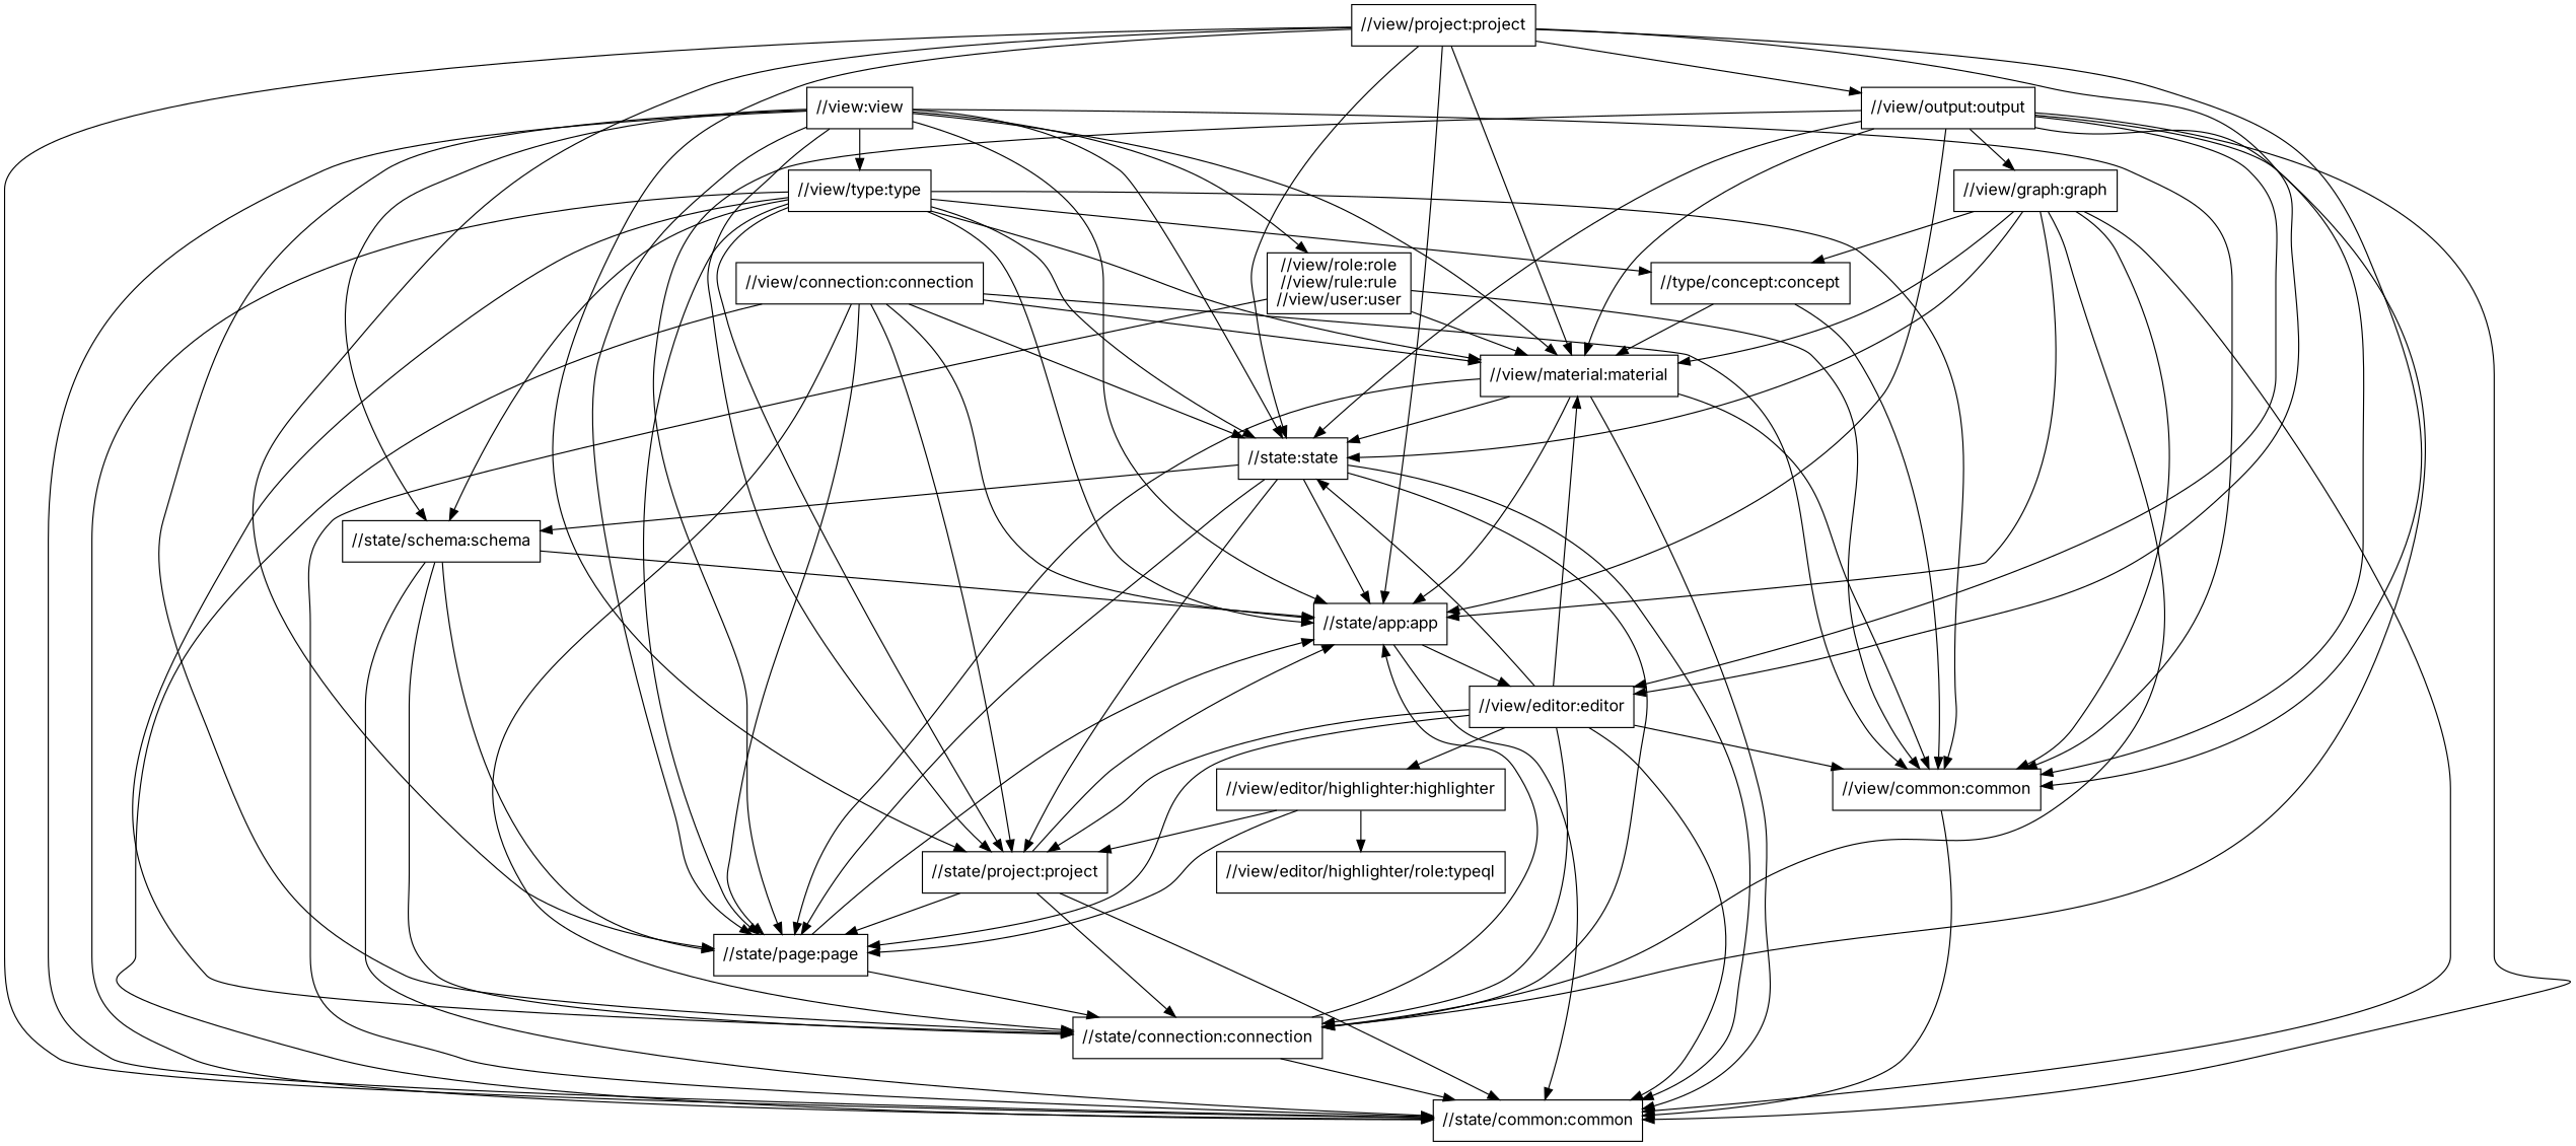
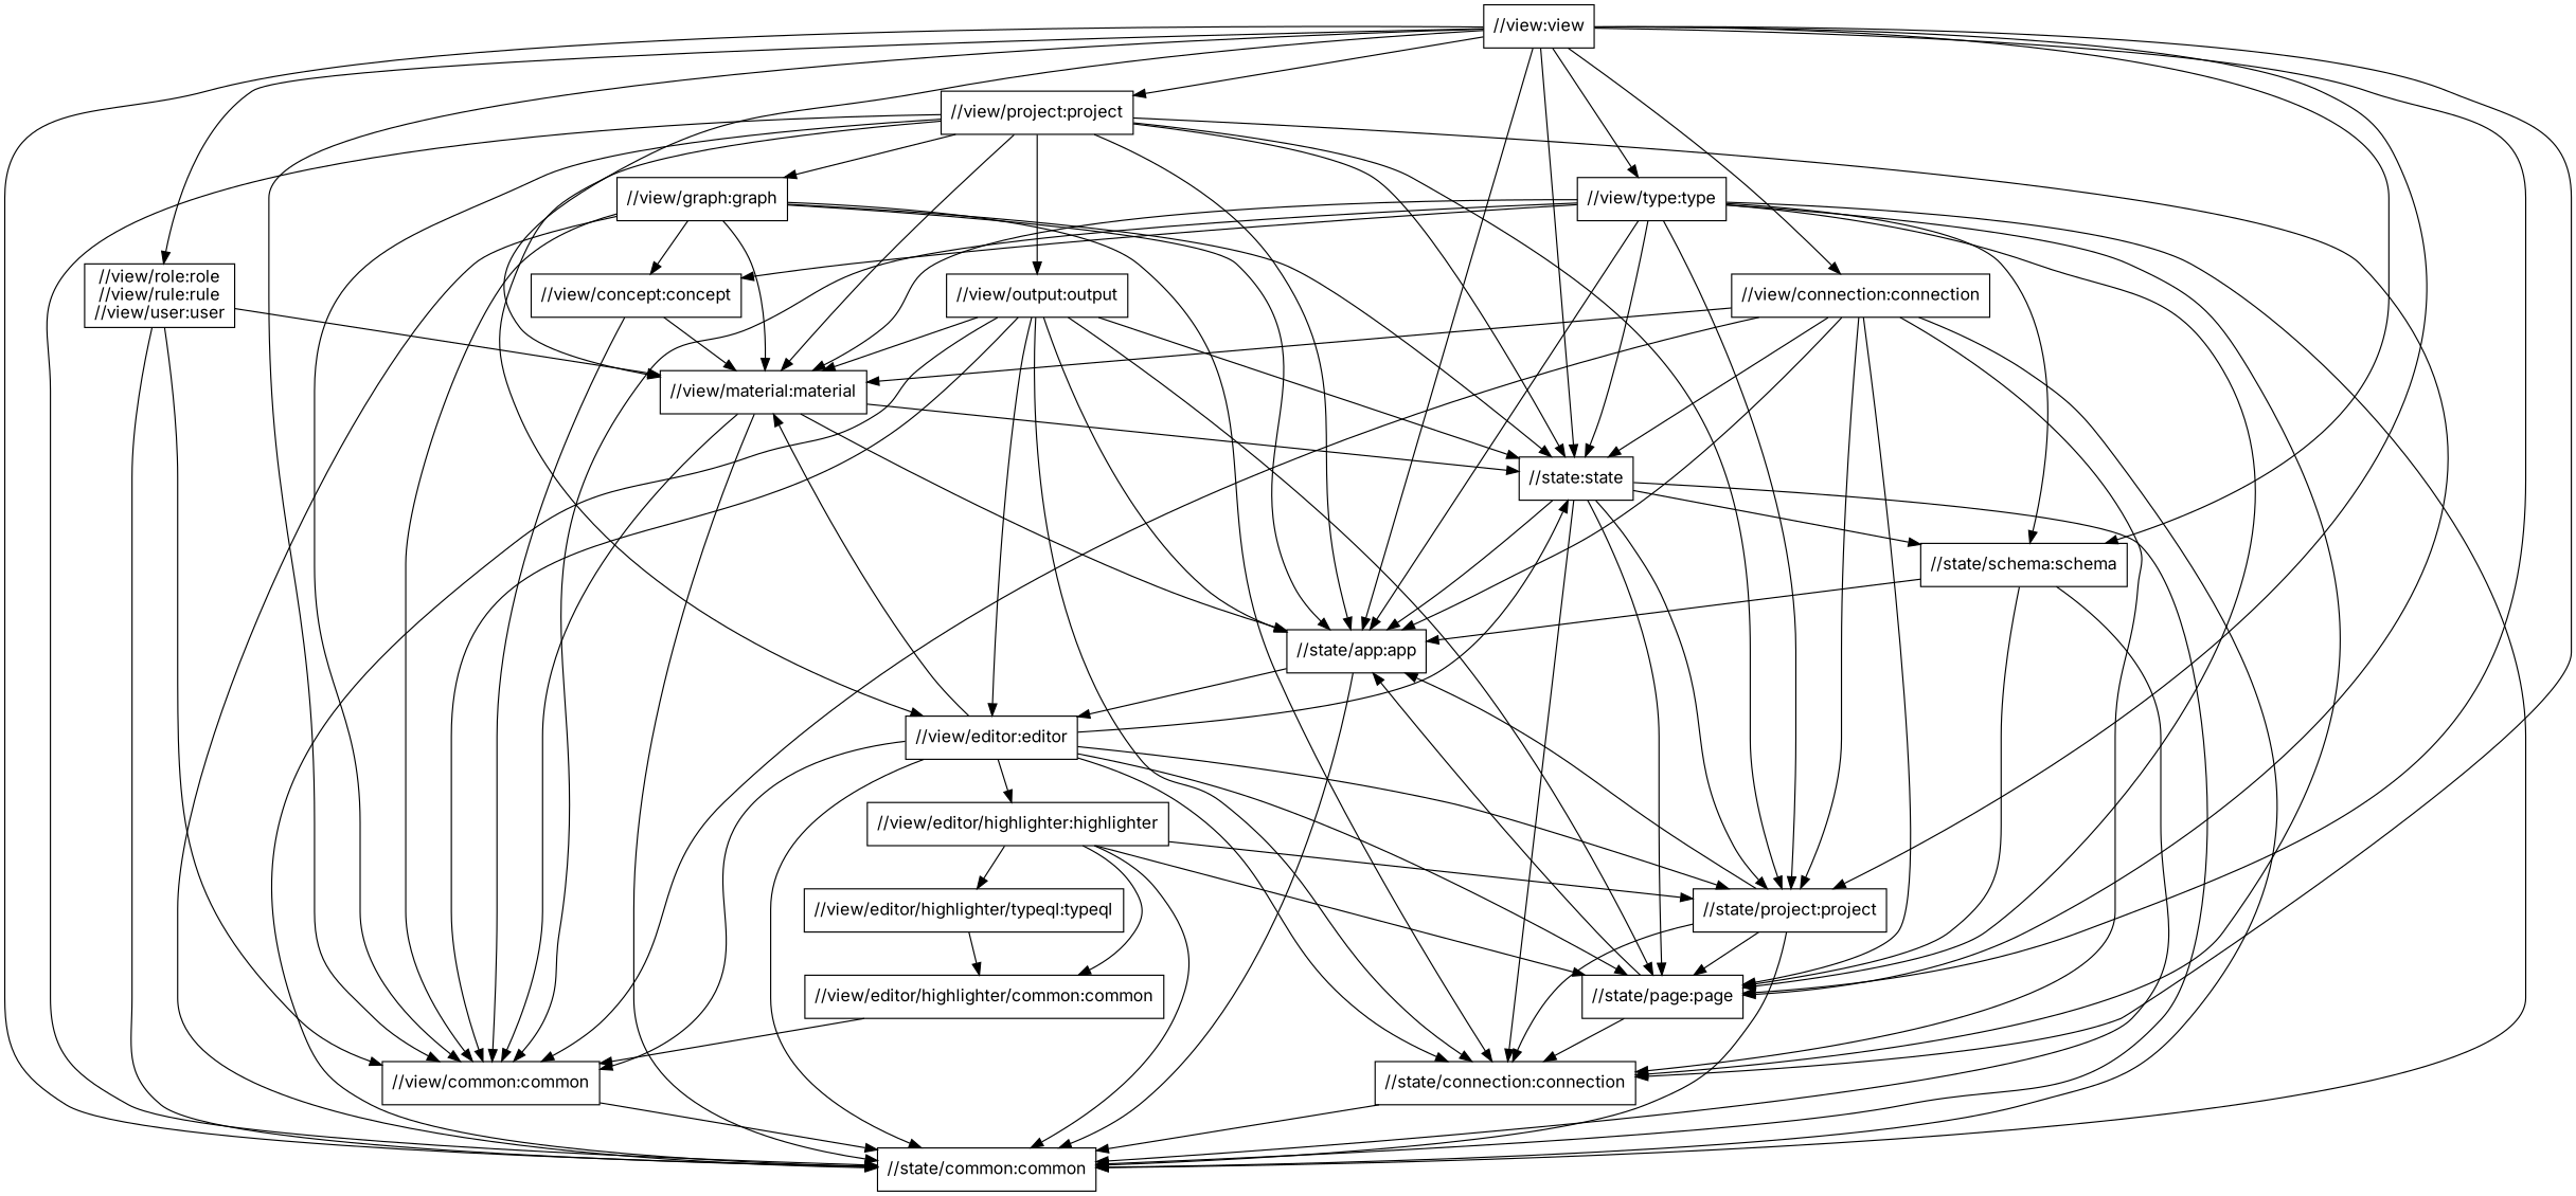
  digraph {
    fontname=Inter
    node [fontname=Inter shape=box]
    edge [fontname=Inter]
    "//view:view"
    "//view/role:role\n//view/rule:rule\n//view/user:user"
    "//state:state"
    "//state/app:app"
    "//state/common:common"
    "//state/connection:connection"
    "//state/page:page"
    "//state/project:project"
    "//state/schema:schema"
    "//view/common:common"
    "//view/connection:connection"
    "//view/material:material"
    "//view/project:project"
    "//view/type:type"
    "//view/editor:editor"
    "//view/output:output"
-   "//view/concept:concept" [label="//type/concept:concept"]
+   "//view/concept:concept"
    "//view/editor/highlighter:highlighter"
    "//view/graph:graph"
-   "//view/editor/highlighter/typeql:typeql" [label="//view/editor/highlighter/role:typeql"]
+   "//view/editor/highlighter/common:common"
+   "//view/editor/highlighter/typeql:typeql"
    "//view:view" -> "//view/role:role\n//view/rule:rule\n//view/user:user"
    "//view:view" -> "//state:state"
    "//view:view" -> "//state/app:app"
    "//view:view" -> "//state/common:common"
    "//view:view" -> "//state/connection:connection"
    "//view:view" -> "//state/page:page"
    "//view:view" -> "//state/project:project"
    "//view:view" -> "//state/schema:schema"
    "//view:view" -> "//view/common:common"
+   "//view:view" -> "//view/connection:connection"
    "//view:view" -> "//view/material:material"
+   "//view:view" -> "//view/project:project"
    "//view:view" -> "//view/type:type"
    "//view/role:role\n//view/rule:rule\n//view/user:user" -> "//state/common:common"
    "//view/role:role\n//view/rule:rule\n//view/user:user" -> "//view/common:common"
    "//view/role:role\n//view/rule:rule\n//view/user:user" -> "//view/material:material"
    "//state:state" -> "//state/app:app"
    "//state:state" -> "//state/common:common"
    "//state:state" -> "//state/connection:connection"
    "//state:state" -> "//state/page:page"
    "//state:state" -> "//state/project:project"
    "//state:state" -> "//state/schema:schema"
    "//state/app:app" -> "//state/common:common"
    "//state/app:app" -> "//view/editor:editor"
-   "//state/connection:connection" -> "//state/app:app"
    "//state/connection:connection" -> "//state/common:common"
    "//state/page:page" -> "//state/app:app"
    "//state/page:page" -> "//state/connection:connection"
    "//state/project:project" -> "//state/app:app"
    "//state/project:project" -> "//state/common:common"
    "//state/project:project" -> "//state/connection:connection"
    "//state/project:project" -> "//state/page:page"
    "//state/schema:schema" -> "//state/app:app"
    "//state/schema:schema" -> "//state/common:common"
-   "//state/schema:schema" -> "//state/connection:connection"
    "//state/schema:schema" -> "//state/page:page"
    "//view/common:common" -> "//state/common:common"
    "//view/connection:connection" -> "//state:state"
    "//view/connection:connection" -> "//state/app:app"
    "//view/connection:connection" -> "//state/common:common"
    "//view/connection:connection" -> "//state/connection:connection"
    "//view/connection:connection" -> "//state/page:page"
    "//view/connection:connection" -> "//state/project:project"
    "//view/connection:connection" -> "//view/common:common"
    "//view/connection:connection" -> "//view/material:material"
    "//view/material:material" -> "//state:state"
    "//view/material:material" -> "//state/app:app"
    "//view/material:material" -> "//state/common:common"
-   "//view/material:material" -> "//state/page:page"
    "//view/material:material" -> "//view/common:common"
    "//view/project:project" -> "//state:state"
    "//view/project:project" -> "//state/app:app"
    "//view/project:project" -> "//state/common:common"
    "//view/project:project" -> "//state/page:page"
    "//view/project:project" -> "//state/project:project"
    "//view/project:project" -> "//view/common:common"
    "//view/project:project" -> "//view/material:material"
    "//view/project:project" -> "//view/editor:editor"
    "//view/project:project" -> "//view/output:output"
    "//view/type:type" -> "//state:state"
    "//view/type:type" -> "//state/app:app"
    "//view/type:type" -> "//state/common:common"
    "//view/type:type" -> "//state/connection:connection"
    "//view/type:type" -> "//state/page:page"
    "//view/type:type" -> "//state/project:project"
    "//view/type:type" -> "//state/schema:schema"
    "//view/type:type" -> "//view/common:common"
    "//view/type:type" -> "//view/material:material"
    "//view/type:type" -> "//view/concept:concept"
    "//view/editor:editor" -> "//state:state"
    "//view/editor:editor" -> "//state/common:common"
    "//view/editor:editor" -> "//state/connection:connection"
    "//view/editor:editor" -> "//state/page:page"
    "//view/editor:editor" -> "//state/project:project"
    "//view/editor:editor" -> "//view/common:common"
    "//view/editor:editor" -> "//view/material:material"
    "//view/editor:editor" -> "//view/editor/highlighter:highlighter"
    "//view/output:output" -> "//state:state"
    "//view/output:output" -> "//state/app:app"
    "//view/output:output" -> "//state/common:common"
    "//view/output:output" -> "//state/connection:connection"
    "//view/output:output" -> "//state/page:page"
    "//view/output:output" -> "//view/common:common"
    "//view/output:output" -> "//view/material:material"
    "//view/output:output" -> "//view/editor:editor"
-   "//view/output:output" -> "//view/graph:graph"
+   "//view/project:project" -> "//view/graph:graph"
    "//view/concept:concept" -> "//view/common:common"
    "//view/concept:concept" -> "//view/material:material"
+   "//view/editor/highlighter:highlighter" -> "//state/common:common"
    "//view/editor/highlighter:highlighter" -> "//state/page:page"
    "//view/editor/highlighter:highlighter" -> "//state/project:project"
+   "//view/editor/highlighter:highlighter" -> "//view/editor/highlighter/common:common"
    "//view/editor/highlighter:highlighter" -> "//view/editor/highlighter/typeql:typeql"
    "//view/graph:graph" -> "//state:state"
    "//view/graph:graph" -> "//state/app:app"
    "//view/graph:graph" -> "//state/common:common"
    "//view/graph:graph" -> "//state/connection:connection"
    "//view/graph:graph" -> "//view/common:common"
    "//view/graph:graph" -> "//view/material:material"
    "//view/graph:graph" -> "//view/concept:concept"
+   "//view/editor/highlighter/common:common" -> "//view/common:common"
+   "//view/editor/highlighter/typeql:typeql" -> "//view/editor/highlighter/common:common"
  }
